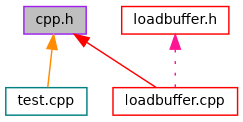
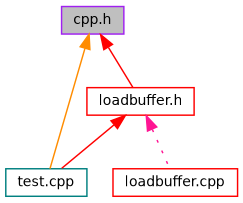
  digraph {
    node [color=red fillcolor=white fontname=Helvetica fontsize=10 shape=record style=filled]
    edge [color=red dir=back fontname=Helvetica fontsize=10 labelfontname=Helvetica labelfontsize=10 style=solid]
    n1 [color=purple fillcolor=grey75 fontcolor=black height=0.2 label="cpp.h" width=0.4]
    n2 [height=0.2 label="loadbuffer.h" width=0.4]
    n3 [color=teal height=0.2 label="test.cpp" width=0.4]
    n4 [height=0.2 label="loadbuffer.cpp" width=0.4]
-   n1 -> n4
+   n1 -> n2
    n1 -> n3 [color=darkorange]
+   n2 -> n3
    n2 -> n4 [color=deeppink style=dotted]
  }
